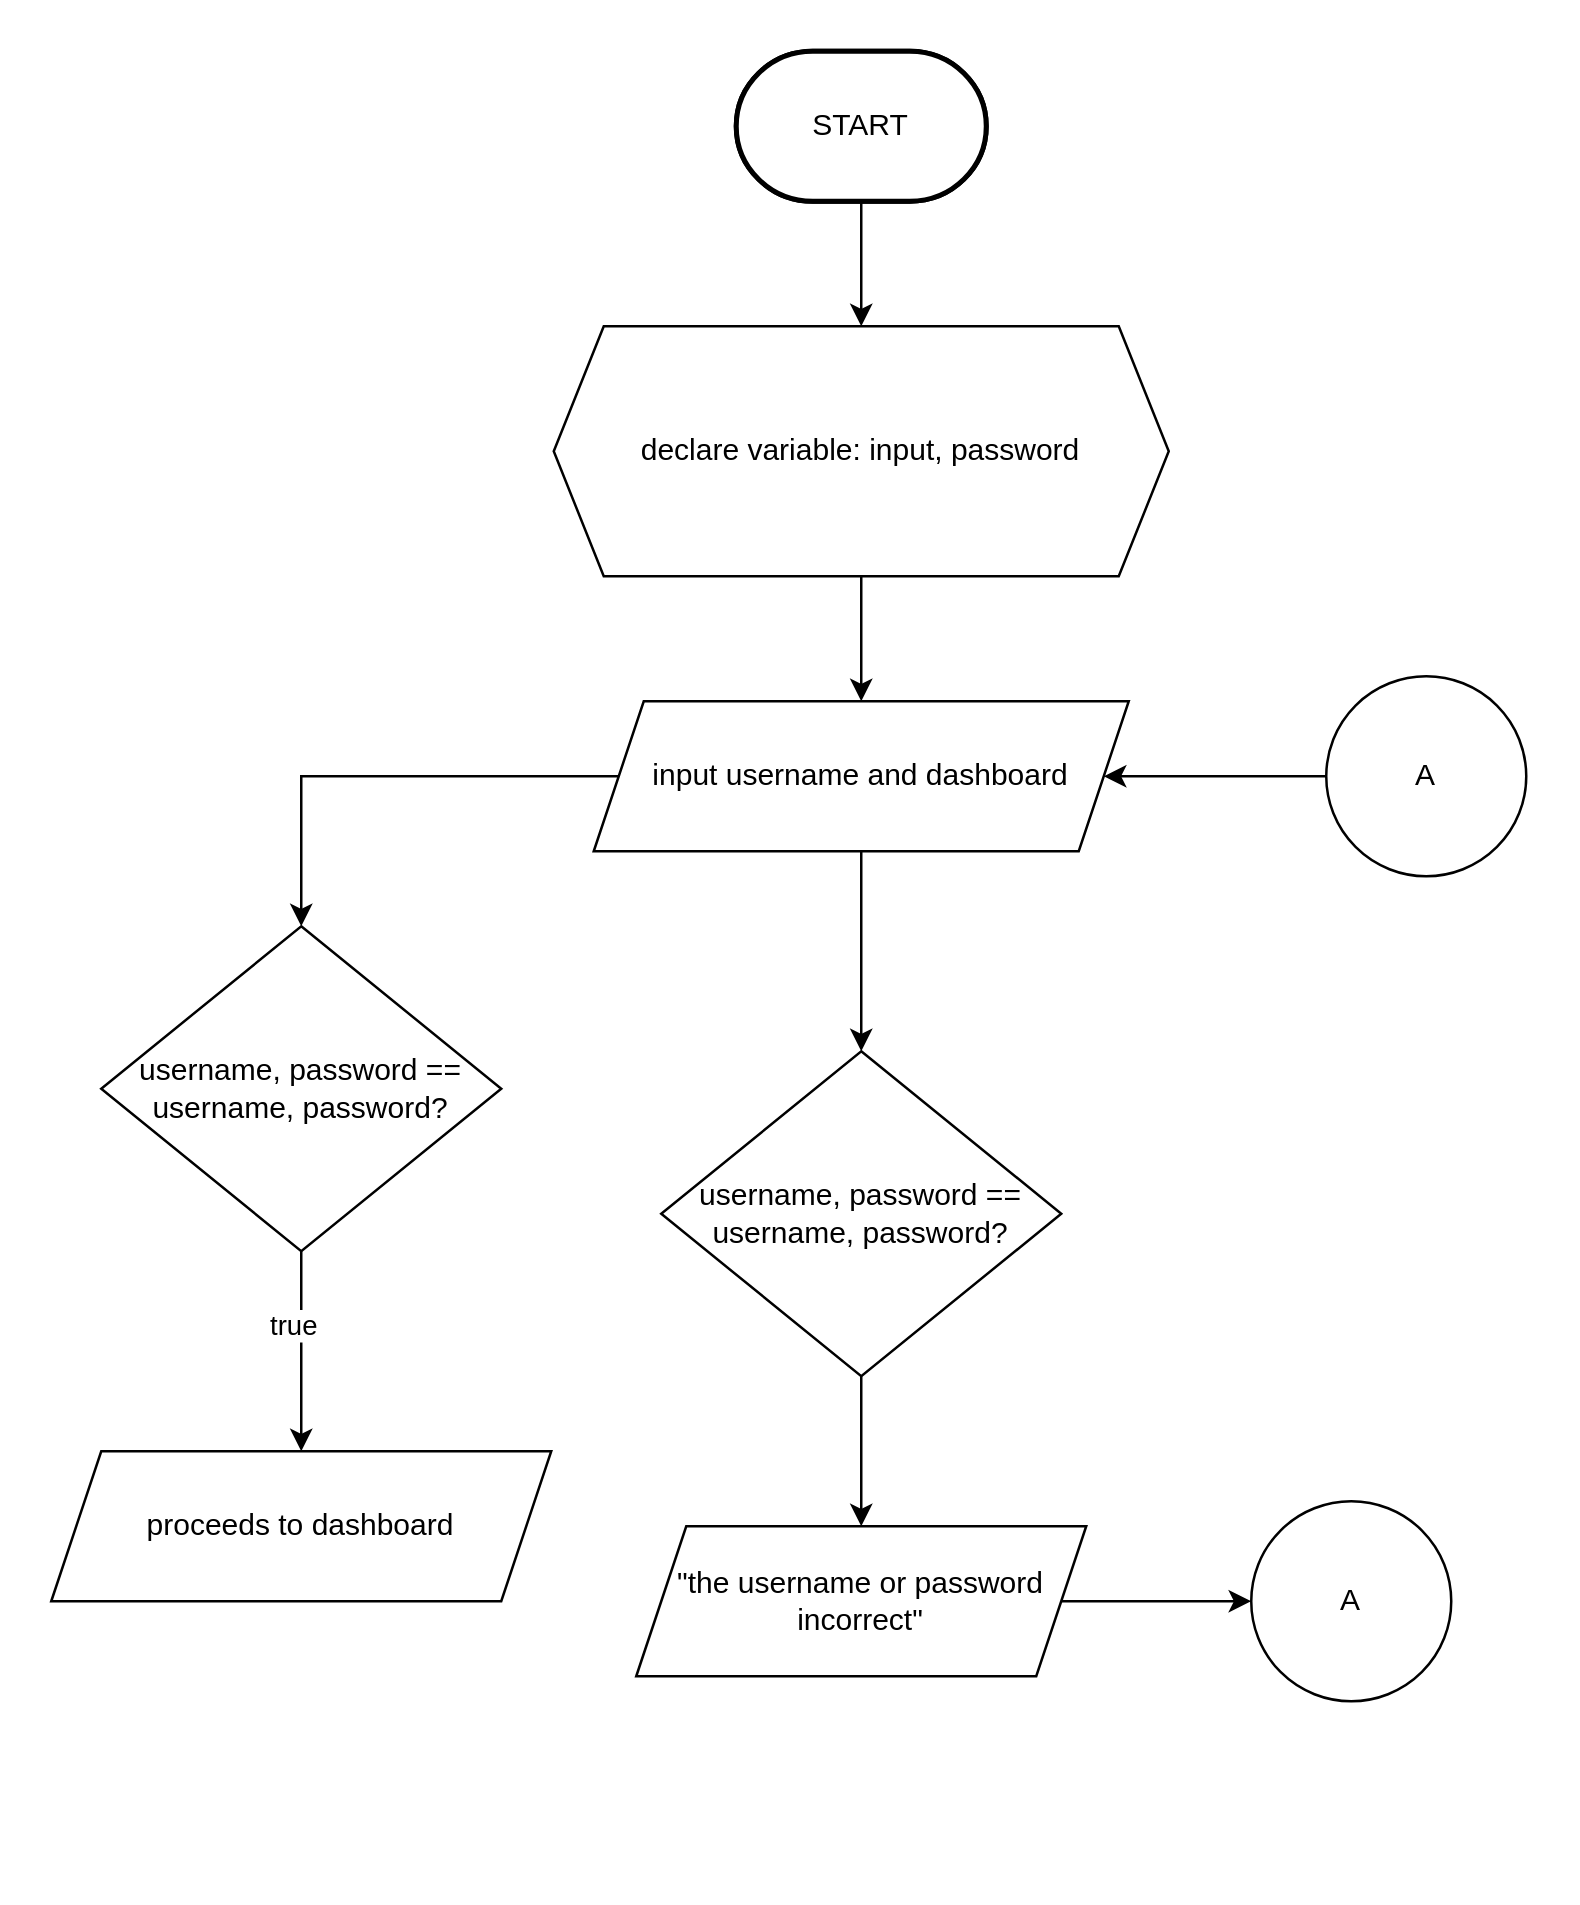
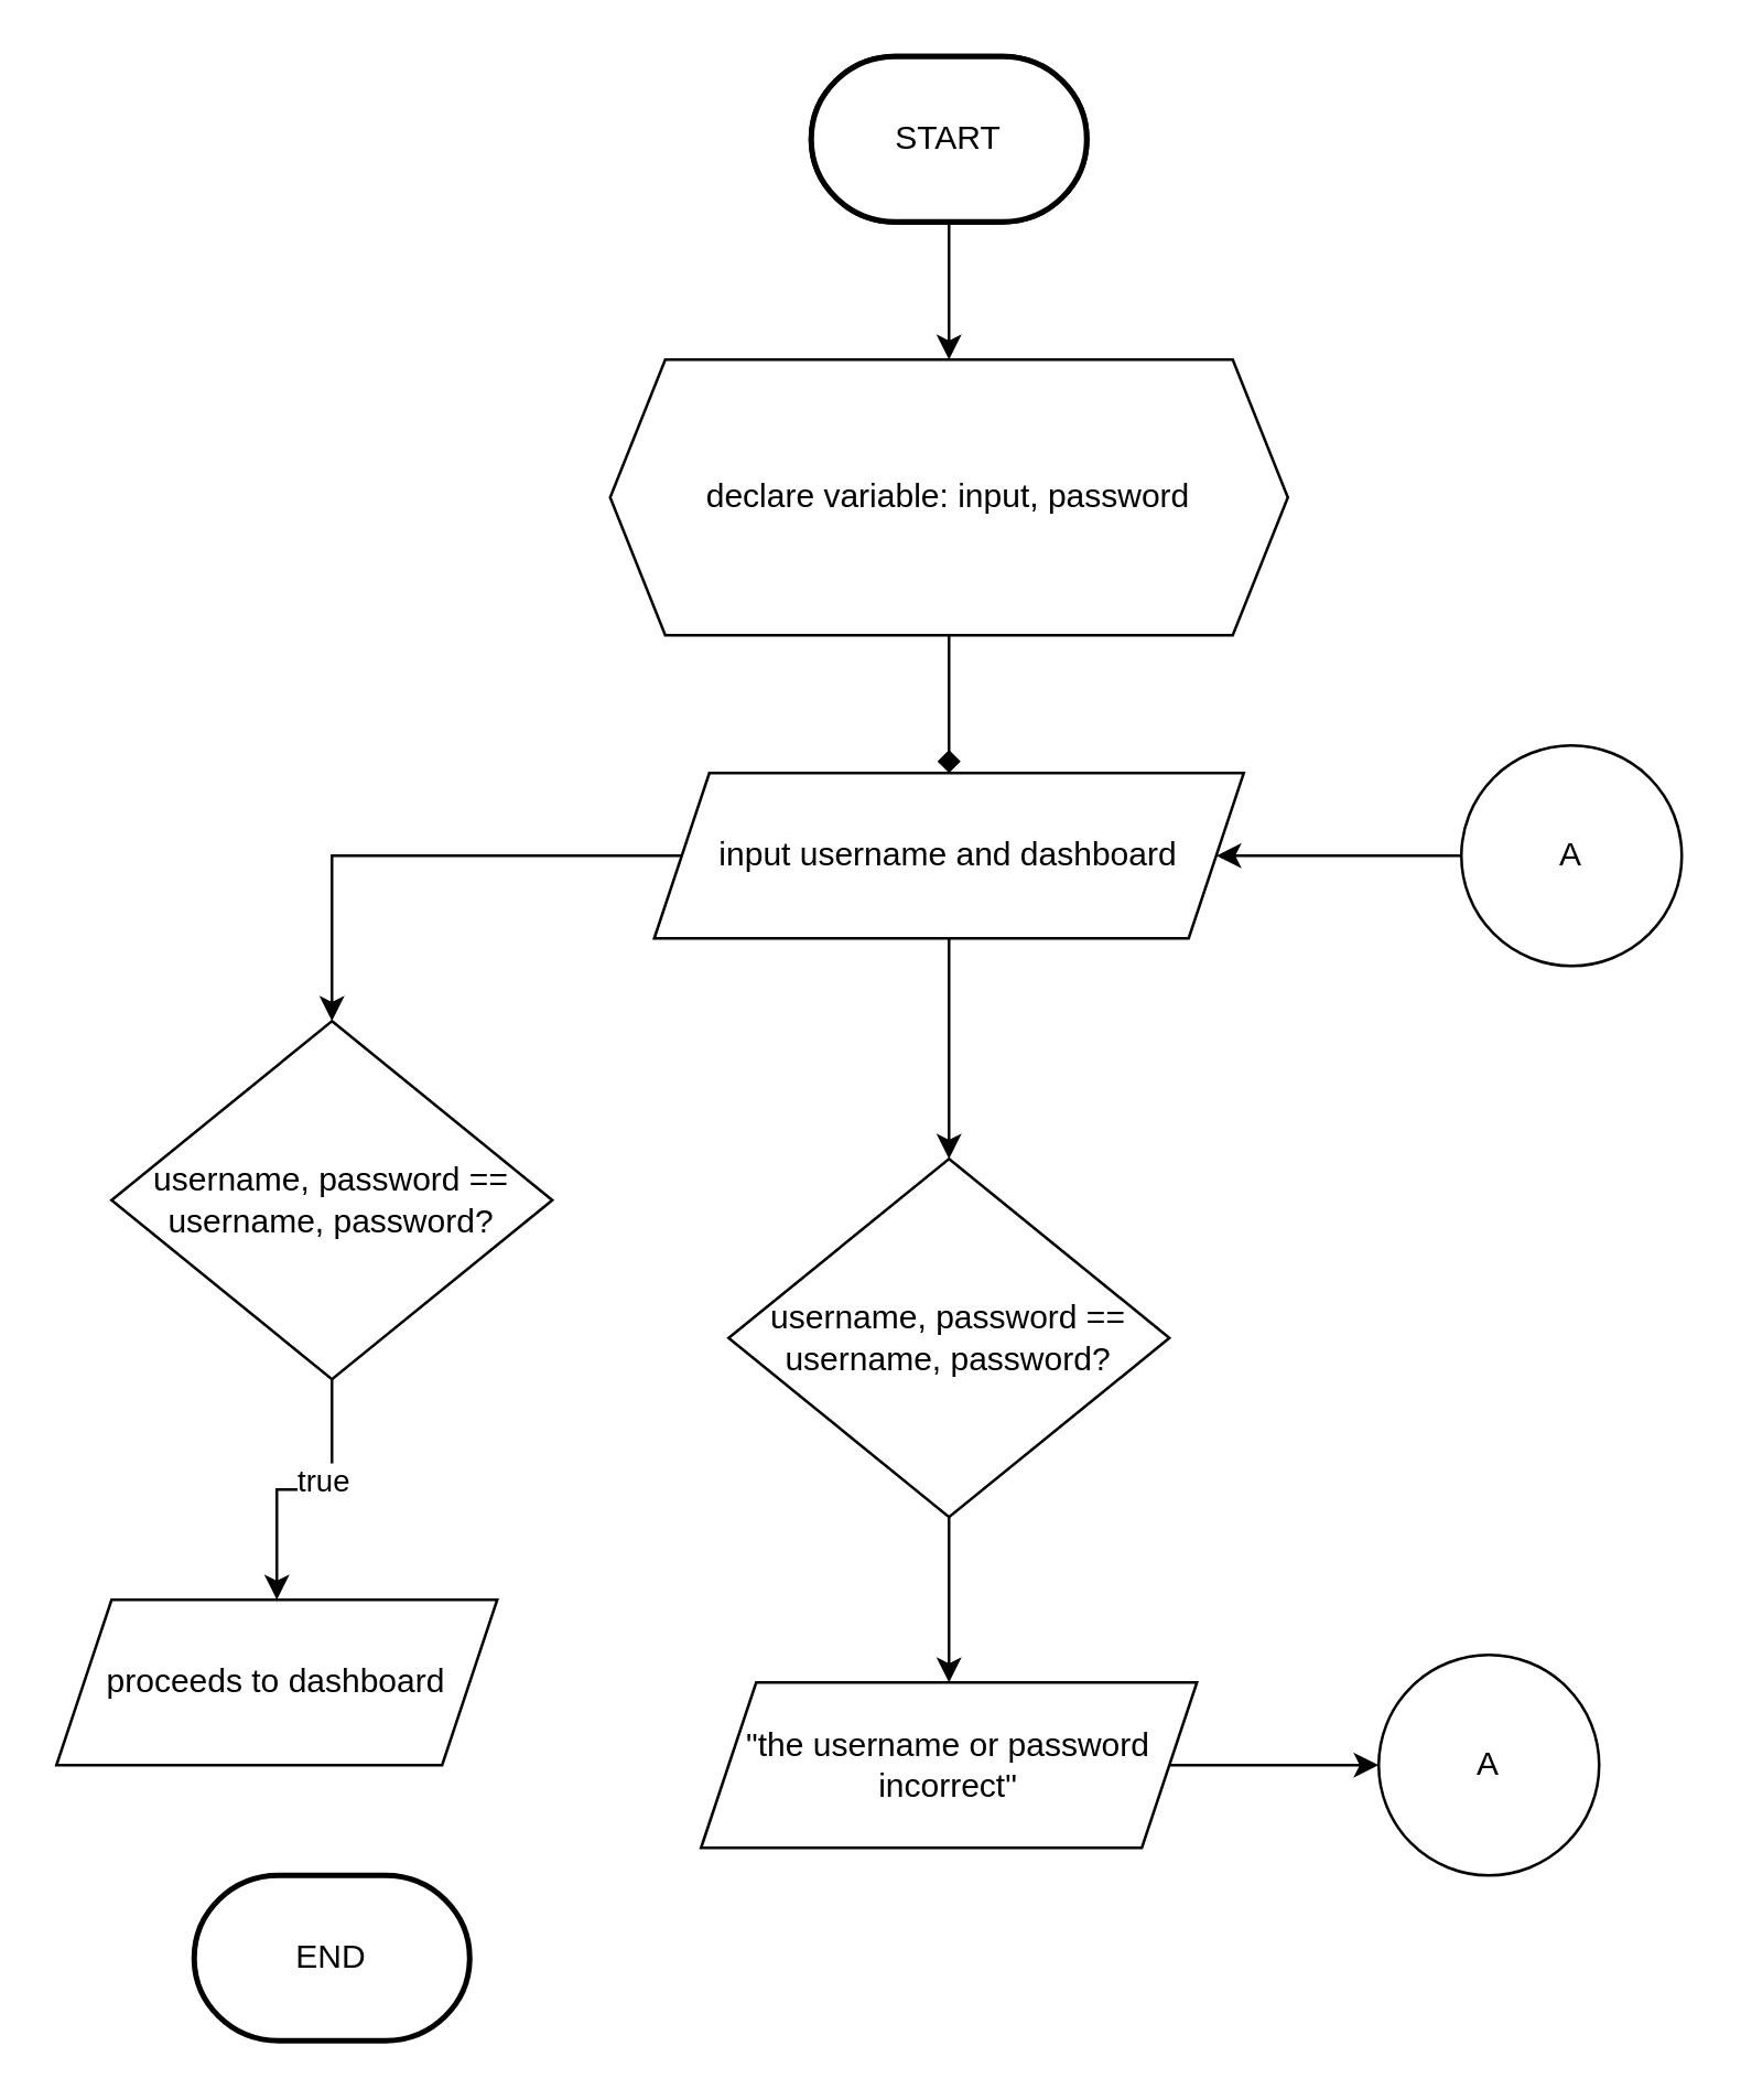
  <mxCell id="0" />
  <mxCell id="1" parent="0" />
  <mxCell id="2" value="" style="edgeStyle=orthogonalEdgeStyle;rounded=0;orthogonalLoop=1;jettySize=auto;html=1;" edge="1" parent="1" source="3"><mxGeometry relative="1" as="geometry"><mxPoint x="344" y="130" as="targetPoint" /></mxGeometry></mxCell>
  <mxCell id="3" value="START" style="strokeWidth=2;html=1;shape=mxgraph.flowchart.terminator;whiteSpace=wrap;" vertex="1" parent="1"><mxGeometry x="294" y="20" width="100" height="60" as="geometry" /></mxCell>
- <mxCell id="4" value="" style="edgeStyle=orthogonalEdgeStyle;rounded=0;orthogonalLoop=1;jettySize=auto;html=1;" edge="1" parent="1" source="5" target="8"><mxGeometry relative="1" as="geometry" /></mxCell>
+ <mxCell id="4" value="" style="edgeStyle=orthogonalEdgeStyle;rounded=0;orthogonalLoop=1;jettySize=auto;html=1;endArrow=diamond;" edge="1" parent="1" source="5" target="8"><mxGeometry relative="1" as="geometry" /></mxCell>
  <mxCell id="5" value="declare variable: input, password" style="shape=hexagon;perimeter=hexagonPerimeter2;whiteSpace=wrap;html=1;fixedSize=1;" vertex="1" parent="1"><mxGeometry x="221" y="130" width="246" height="100" as="geometry" /></mxCell>
  <mxCell id="6" value="" style="edgeStyle=orthogonalEdgeStyle;rounded=0;orthogonalLoop=1;jettySize=auto;html=1;" edge="1" parent="1" source="8" target="11"><mxGeometry relative="1" as="geometry" /></mxCell>
  <mxCell id="7" style="edgeStyle=orthogonalEdgeStyle;rounded=0;orthogonalLoop=1;jettySize=auto;html=1;entryX=0.5;entryY=0;entryDx=0;entryDy=0;" edge="1" parent="1" source="8" target="13"><mxGeometry relative="1" as="geometry" /></mxCell>
  <mxCell id="8" value="input username and dashboard" style="shape=parallelogram;perimeter=parallelogramPerimeter;whiteSpace=wrap;html=1;fixedSize=1;" vertex="1" parent="1"><mxGeometry x="237" y="280" width="214" height="60" as="geometry" /></mxCell>
  <mxCell id="9" value="" style="edgeStyle=orthogonalEdgeStyle;rounded=0;orthogonalLoop=1;jettySize=auto;html=1;" edge="1" parent="1" source="11" target="14"><mxGeometry relative="1" as="geometry" /></mxCell>
  <mxCell id="10" value="true" style="edgeLabel;html=1;align=center;verticalAlign=middle;resizable=0;points=[];" vertex="1" connectable="0" parent="9"><mxGeometry x="-0.275" y="-4" relative="1" as="geometry"><mxPoint as="offset" /></mxGeometry></mxCell>
  <mxCell id="11" value="username, password == username, password?" style="rhombus;whiteSpace=wrap;html=1;" vertex="1" parent="1"><mxGeometry x="40" y="370" width="160" height="130" as="geometry" /></mxCell>
  <mxCell id="12" value="" style="edgeStyle=orthogonalEdgeStyle;rounded=0;orthogonalLoop=1;jettySize=auto;html=1;" edge="1" parent="1" source="13" target="16"><mxGeometry relative="1" as="geometry" /></mxCell>
  <mxCell id="13" value="username, password == username, password?" style="rhombus;whiteSpace=wrap;html=1;" vertex="1" parent="1"><mxGeometry x="264" y="420" width="160" height="130" as="geometry" /></mxCell>
- <mxCell id="14" value="proceeds to dashboard" style="shape=parallelogram;perimeter=parallelogramPerimeter;whiteSpace=wrap;html=1;fixedSize=1;" vertex="1" parent="1"><mxGeometry x="20" y="580" width="200" height="60" as="geometry" /></mxCell>
+ <mxCell id="14" value="proceeds to dashboard" style="shape=parallelogram;perimeter=parallelogramPerimeter;whiteSpace=wrap;html=1;fixedSize=1;" vertex="1" parent="1"><mxGeometry x="20" y="580" width="160" height="60" as="geometry" /></mxCell>
  <mxCell id="15" value="" style="edgeStyle=orthogonalEdgeStyle;rounded=0;orthogonalLoop=1;jettySize=auto;html=1;" edge="1" parent="1" source="16" target="17"><mxGeometry relative="1" as="geometry" /></mxCell>
  <mxCell id="16" value="&quot;the username or password incorrect&quot;" style="shape=parallelogram;perimeter=parallelogramPerimeter;whiteSpace=wrap;html=1;fixedSize=1;" vertex="1" parent="1"><mxGeometry x="254" y="610" width="180" height="60" as="geometry" /></mxCell>
  <mxCell id="17" value="A" style="ellipse;whiteSpace=wrap;html=1;" vertex="1" parent="1"><mxGeometry x="500" y="600" width="80" height="80" as="geometry" /></mxCell>
  <mxCell id="18" style="edgeStyle=orthogonalEdgeStyle;rounded=0;orthogonalLoop=1;jettySize=auto;html=1;entryX=1;entryY=0.5;entryDx=0;entryDy=0;" edge="1" parent="1" source="19" target="8"><mxGeometry relative="1" as="geometry" /></mxCell>
  <mxCell id="19" value="A" style="ellipse;whiteSpace=wrap;html=1;" vertex="1" parent="1"><mxGeometry x="530" y="270" width="80" height="80" as="geometry" /></mxCell>
  <mxCell id="20" value="START" style="strokeWidth=2;html=1;shape=mxgraph.flowchart.terminator;whiteSpace=wrap;" vertex="1" parent="1"><mxGeometry x="294" y="20" width="100" height="60" as="geometry" /></mxCell>
+ <mxCell id="21" value="END" style="strokeWidth=2;html=1;shape=mxgraph.flowchart.terminator;whiteSpace=wrap;" vertex="1" parent="1"><mxGeometry x="70" y="680" width="100" height="60" as="geometry" /></mxCell>
